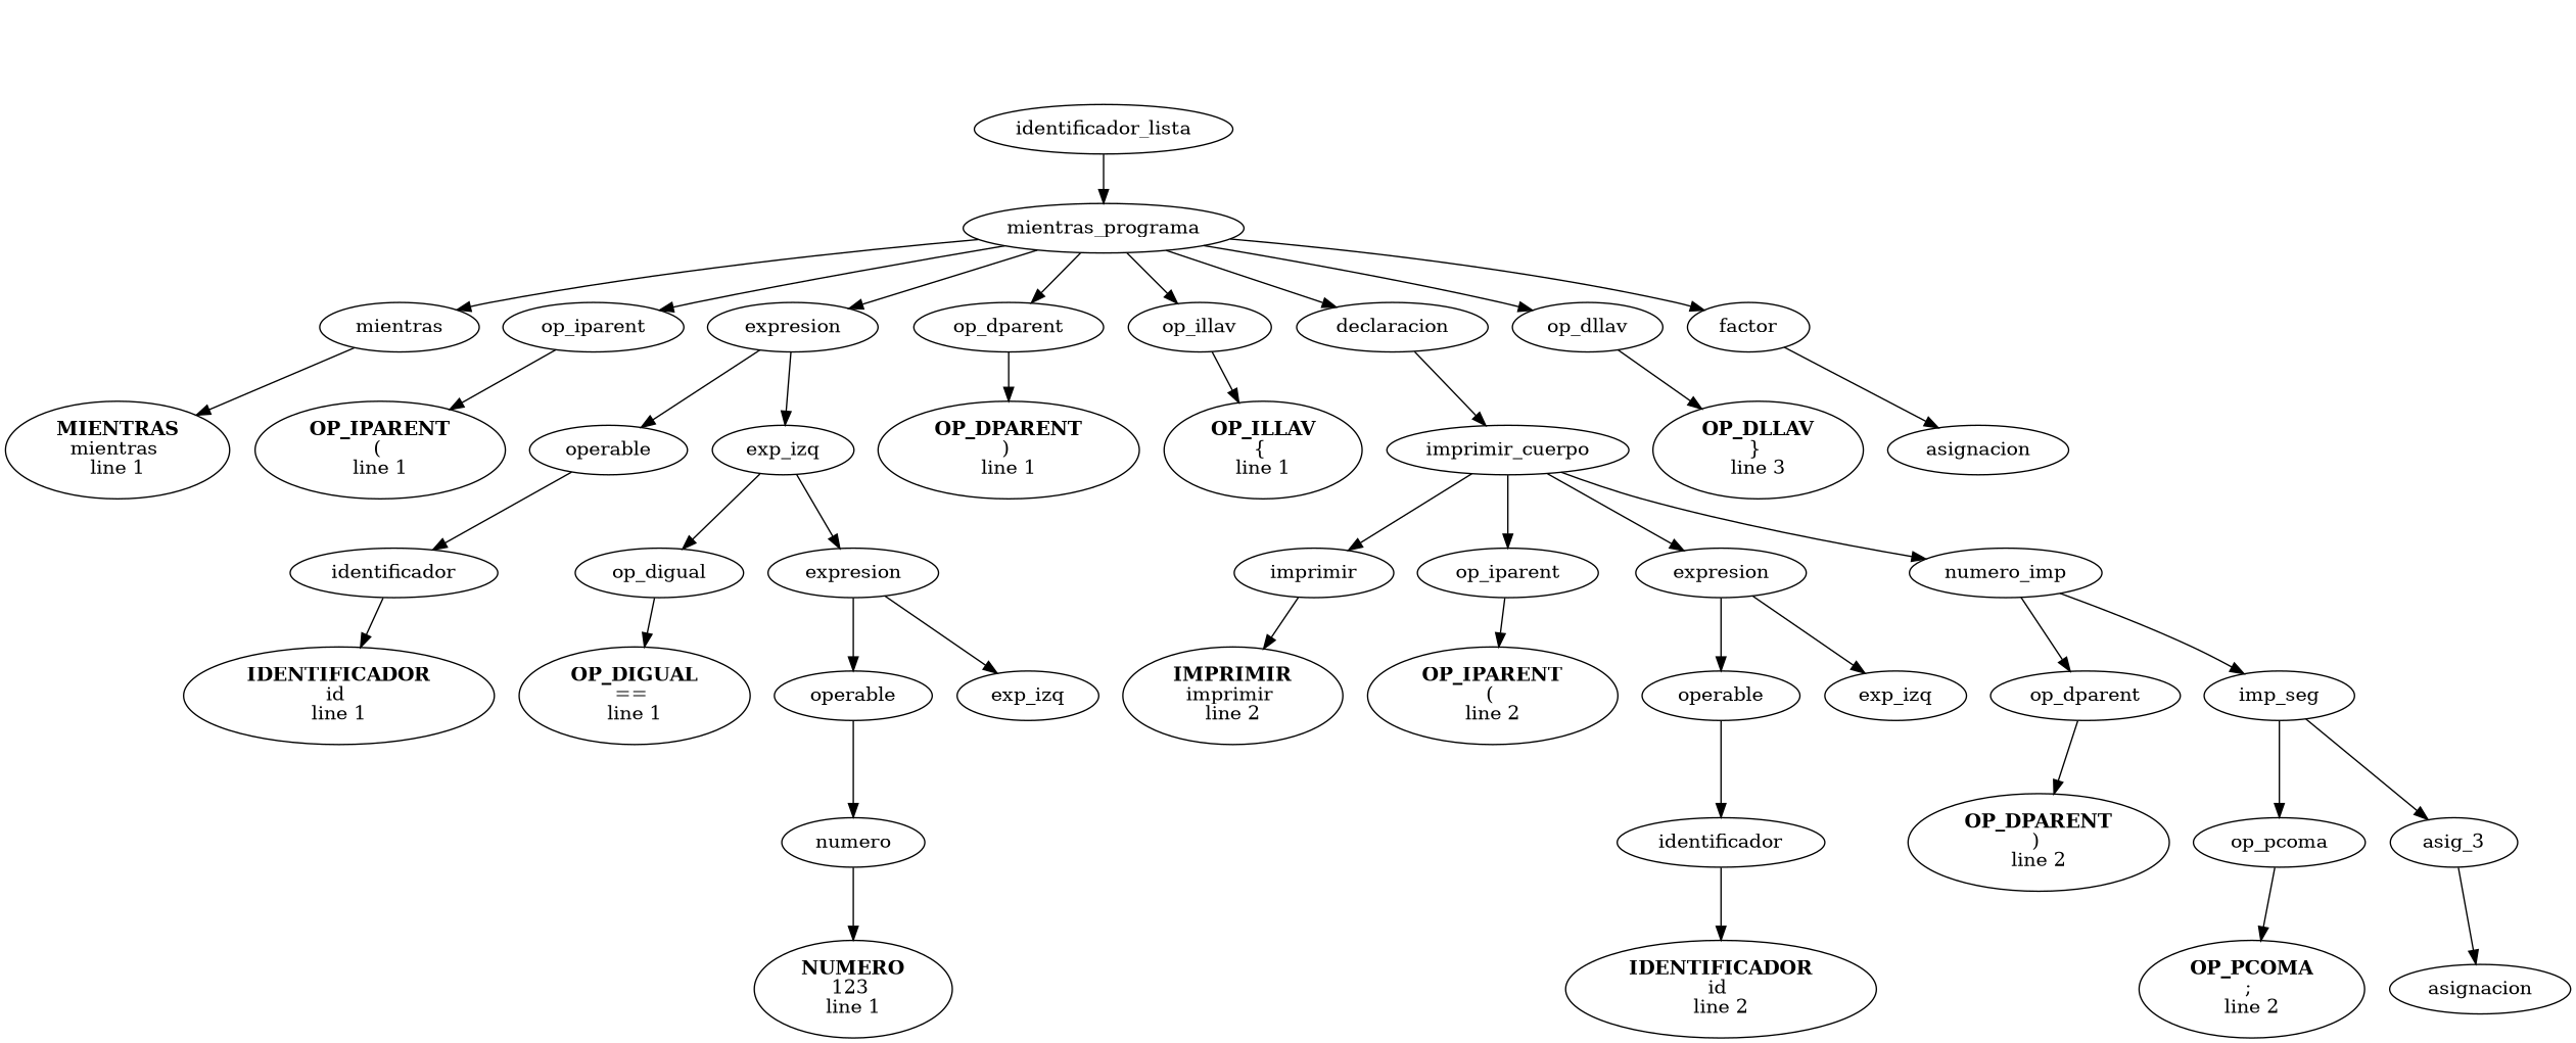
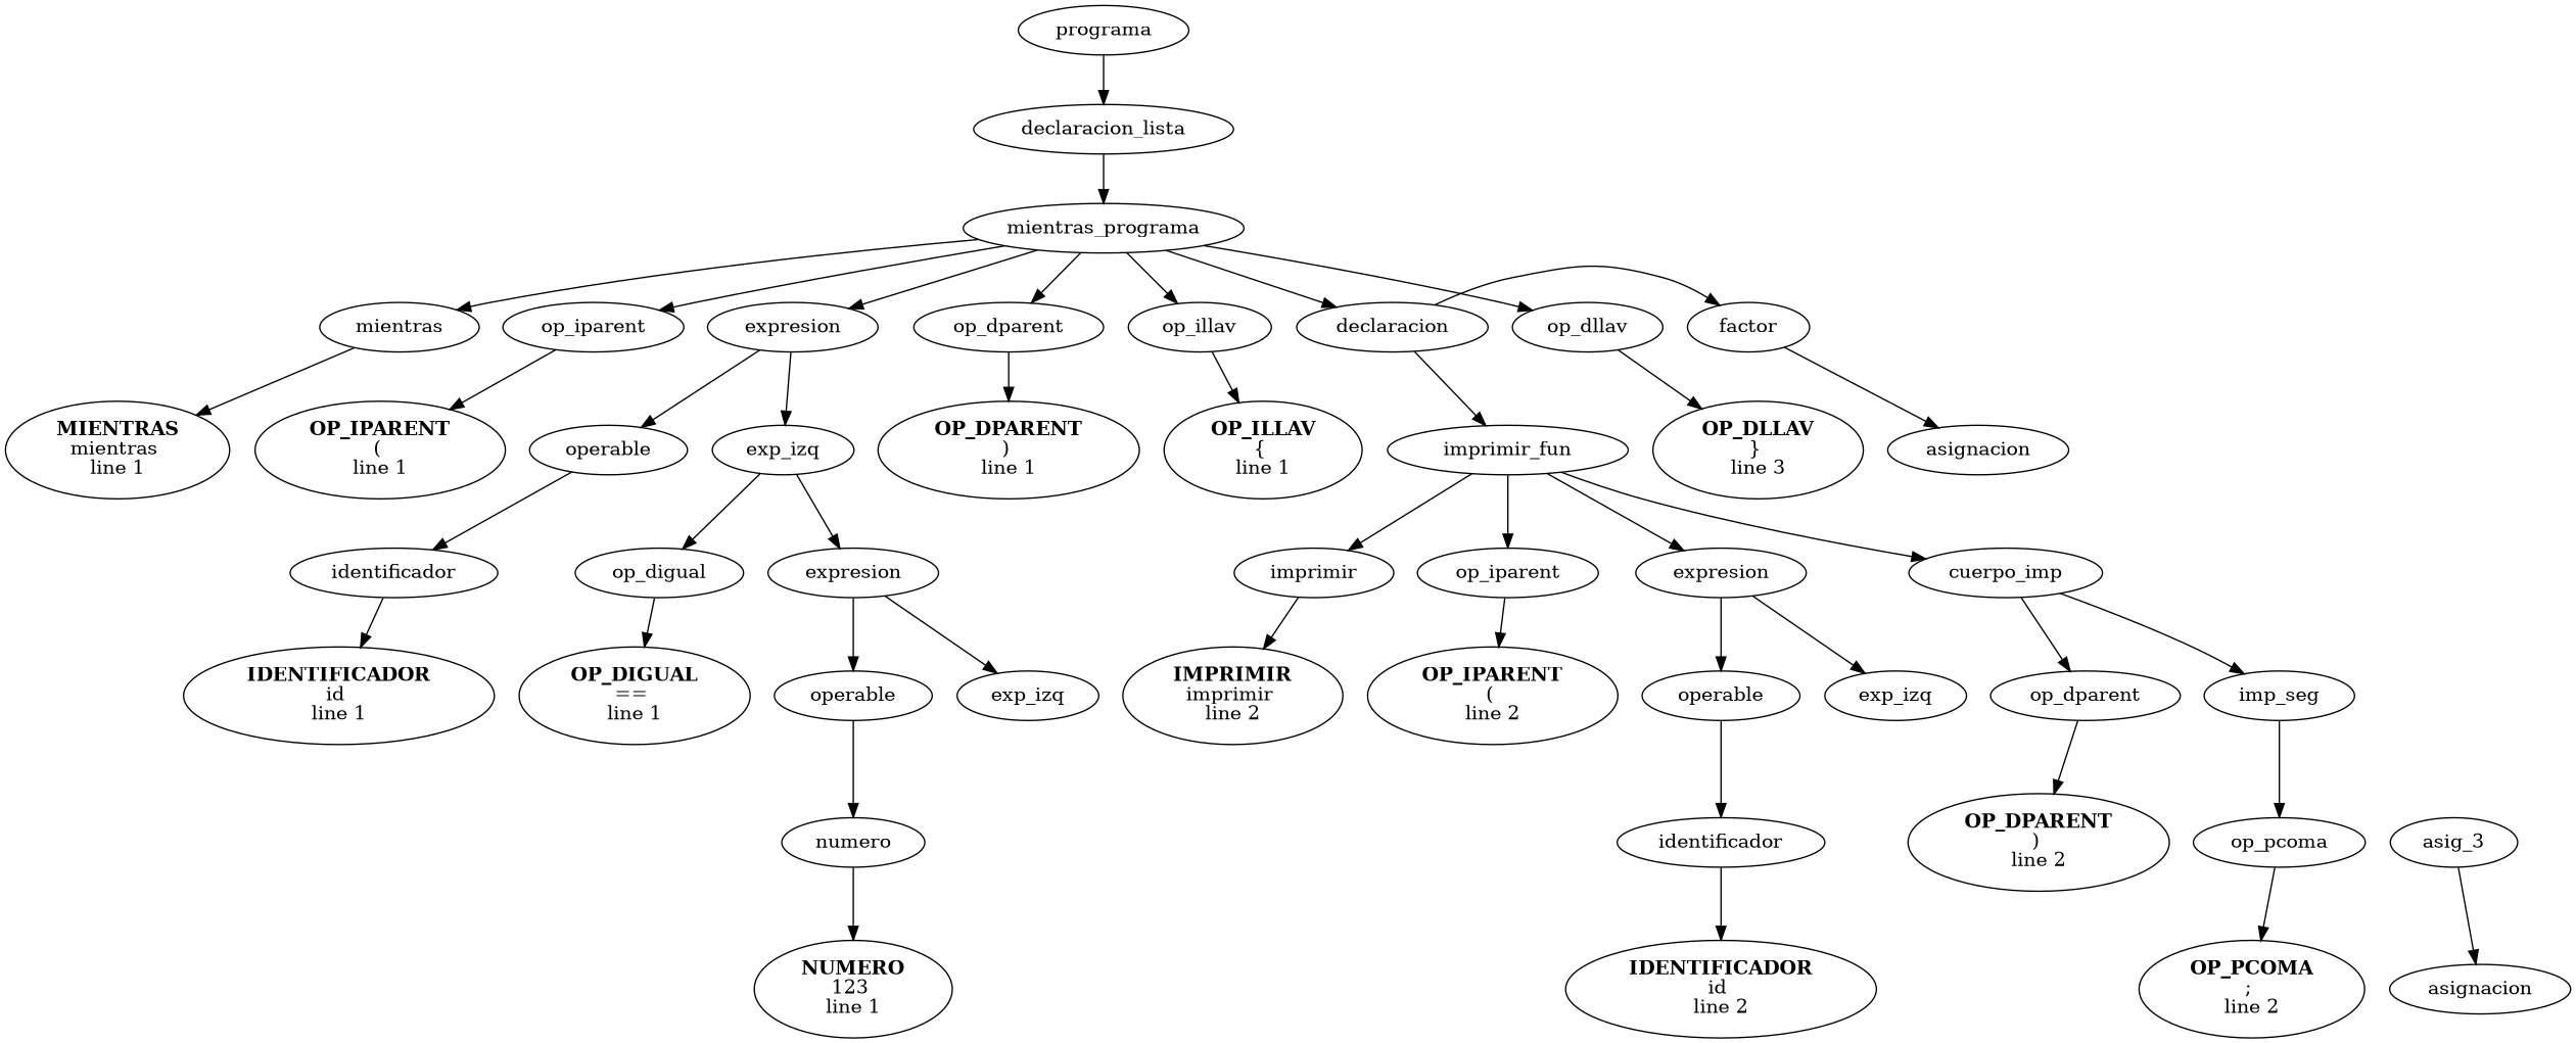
  digraph {
    n1 [label=< <b>MIENTRAS</b> <br/>mientras <br/> line 1 >]
    n2 [label=< <b>OP_IPARENT</b> <br/>( <br/> line 1 >]
    n3 [label=< <b>IDENTIFICADOR</b> <br/>id <br/> line 1 >]
    n4 [label=" identificador "]
    n5 [label=< <b>OP_DIGUAL</b> <br/>== <br/> line 1 >]
    n6 [label=< <b>NUMERO</b> <br/>123 <br/> line 1 >]
    n7 [label=" numero "]
    n8 [label=" exp_izq "]
    n9 [label=" operable "]
    n10 [label=" expresion "]
    n11 [label=" op_digual "]
    n12 [label=" exp_izq "]
    n13 [label=" operable "]
    n14 [label=< <b>OP_DPARENT</b> <br/>) <br/> line 1 >]
    n15 [label=< <b>OP_ILLAV</b> <br/>{ <br/> line 1 >]
    n16 [label=< <b>IMPRIMIR</b> <br/>imprimir <br/> line 2 >]
    n17 [label=< <b>OP_IPARENT</b> <br/>( <br/> line 2 >]
    n18 [label=< <b>IDENTIFICADOR</b> <br/>id <br/> line 2 >]
    n19 [label=" identificador "]
    n20 [label=" exp_izq "]
    n21 [label=" operable "]
    n22 [label=< <b>OP_DPARENT</b> <br/>) <br/> line 2 >]
    n23 [label=< <b>OP_PCOMA</b> <br/>; <br/> line 2 >]
    n24 [label=" asignacion "]
    n25 [label=" asig_3 "]
    n26 [label=" op_pcoma "]
    n27 [label=" imp_seg "]
    n28 [label=" op_dparent "]
-   n29 [label=numero_imp]
+   n29 [label=" cuerpo_imp "]
    n30 [label=" expresion "]
    n31 [label=" op_iparent "]
    n32 [label=" imprimir "]
-   n33 [label=imprimir_cuerpo]
+   n33 [label=" imprimir_fun "]
    n34 [label=< <b>OP_DLLAV</b> <br/>} <br/> line 3 >]
    n35 [label=" asignacion "]
    n36 [label=" factor "]
    n37 [label=" op_dllav "]
    n38 [label=" declaracion "]
    n39 [label=" op_illav "]
    n40 [label=" op_dparent "]
    n41 [label=" expresion "]
    n42 [label=" op_iparent "]
    n43 [label=" mientras "]
    n44 [label=mientras_programa]
-   n45 [label=identificador_lista]
+   n45 [label=" declaracion_lista "]
+   n46 [label=" programa "]
    subgraph sub_1 {
      rank=same
      rankdir=LR
      n1
    }
    subgraph sub_2 {
      rank=same
      rankdir=LR
      n2
    }
    subgraph sub_3 {
      rank=same
      rankdir=LR
      n3
    }
    subgraph sub_4 {
      rank=same
      rankdir=LR
      n4
    }
    subgraph sub_5 {
      rank=same
      rankdir=LR
      n5
    }
    subgraph sub_6 {
      rank=same
      rankdir=LR
      n6
    }
    subgraph sub_7 {
      rank=same
      rankdir=LR
      n7
    }
    subgraph sub_8 {
      rank=same
      rankdir=LR
      n8
      n9
    }
    subgraph sub_9 {
      rank=same
      rankdir=LR
      n10
      n11
    }
    subgraph sub_10 {
      rank=same
      rankdir=LR
      n12
      n13
    }
    subgraph sub_11 {
      rank=same
      rankdir=LR
      n14
    }
    subgraph sub_12 {
      rank=same
      rankdir=LR
      n15
    }
    subgraph sub_13 {
      rank=same
      rankdir=LR
      n16
    }
    subgraph sub_14 {
      rank=same
      rankdir=LR
      n17
    }
    subgraph sub_15 {
      rank=same
      rankdir=LR
      n18
    }
    subgraph sub_16 {
      rank=same
      rankdir=LR
      n19
    }
    subgraph sub_17 {
      rank=same
      rankdir=LR
      n20
      n21
    }
    subgraph sub_18 {
      rank=same
      rankdir=LR
      n22
    }
    subgraph sub_19 {
      rank=same
      rankdir=LR
      n23
    }
    subgraph sub_20 {
      rank=same
      rankdir=LR
      n24
    }
    subgraph sub_21 {
      rank=same
      rankdir=LR
      n25
      n26
    }
    subgraph sub_22 {
      rank=same
      rankdir=LR
      n27
      n28
    }
    subgraph sub_23 {
      rank=same
      rankdir=LR
      n29
      n30
      n31
      n32
    }
    subgraph sub_24 {
      rank=same
      rankdir=LR
      n33
    }
    subgraph sub_25 {
      rank=same
      rankdir=LR
      n34
    }
    subgraph sub_26 {
      rank=same
      rankdir=LR
      n35
    }
    subgraph sub_27 {
      rank=same
      rankdir=LR
      n36
      n37
      n38
      n39
      n40
      n41
      n42
      n43
    }
    subgraph sub_28 {
      rank=same
      rankdir=LR
      n44
    }
    subgraph sub_29 {
      rank=same
      rankdir=LR
      n45
    }
    n4 -> n3
    n7 -> n6
    n9 -> n7
    n9 -> n8 [style=invis]
    n10 -> n8
    n10 -> n9
    n11 -> n5
    n11 -> n10 [style=invis]
    n12 -> n10
    n12 -> n11
    n13 -> n4
    n13 -> n12 [style=invis]
    n19 -> n18
    n21 -> n19
    n21 -> n20 [style=invis]
    n25 -> n24
    n26 -> n23
    n26 -> n25 [style=invis]
-   n27 -> n25
    n27 -> n26
    n28 -> n22
    n28 -> n27 [style=invis]
    n29 -> n27
    n29 -> n28
    n30 -> n20
    n30 -> n21
    n30 -> n29 [style=invis]
    n31 -> n17
    n31 -> n30 [style=invis]
    n32 -> n16
    n32 -> n31 [style=invis]
    n33 -> n29
    n33 -> n30
    n33 -> n31
    n33 -> n32
    n36 -> n35
    n37 -> n34
    n37 -> n36 [style=invis]
    n38 -> n33
    n38 -> n37 [style=invis]
    n39 -> n15
    n39 -> n38 [style=invis]
    n40 -> n14
    n40 -> n39 [style=invis]
    n41 -> n12
    n41 -> n13
    n41 -> n40 [style=invis]
    n42 -> n2
    n42 -> n41 [style=invis]
    n43 -> n1
    n43 -> n42 [style=invis]
-   n44 -> n36
+   n38 -> n36
    n44 -> n37
    n44 -> n38
    n44 -> n39
    n44 -> n40
    n44 -> n41
    n44 -> n42
    n44 -> n43
    n45 -> n44
+   n46 -> n45
  }
